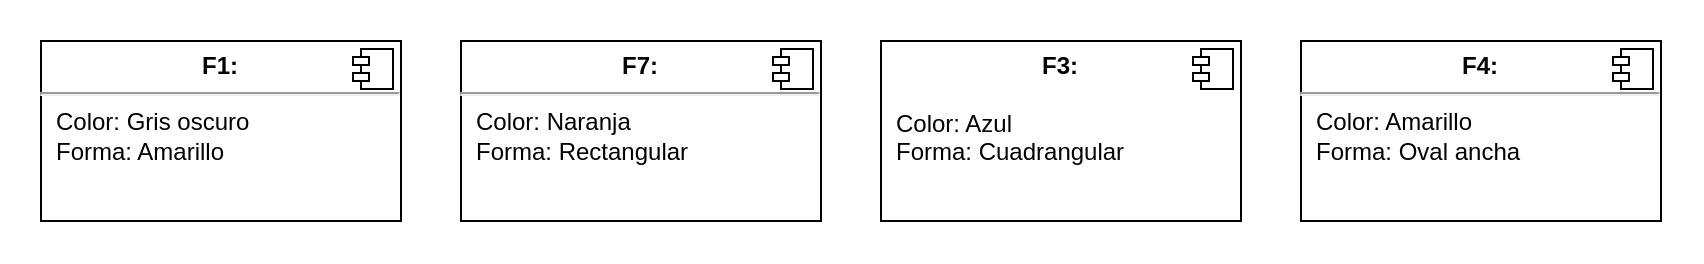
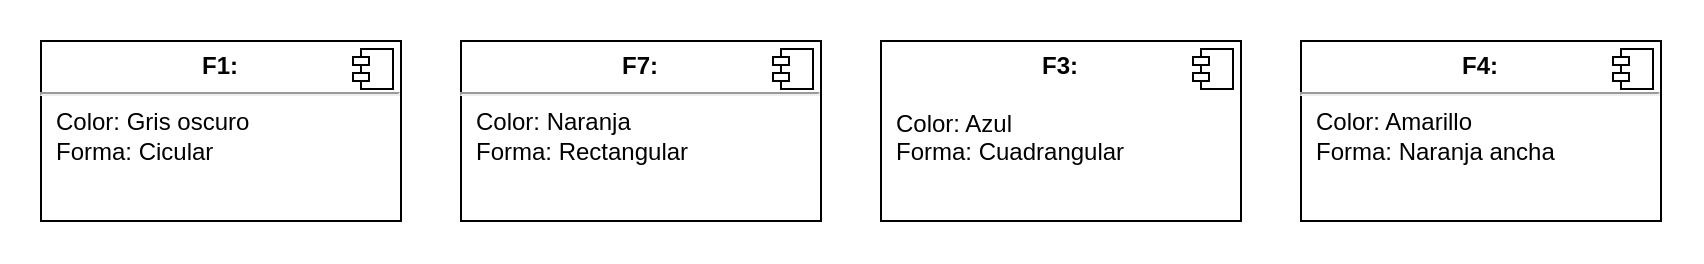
  <mxCell id="0" />
  <mxCell id="1" parent="0" />
- <mxCell id="2" value="&lt;p style=&quot;margin:0px;margin-top:6px;text-align:center;&quot;&gt;&lt;b&gt;F1:&lt;/b&gt;&lt;/p&gt;&lt;hr&gt;&lt;p style=&quot;margin:0px;margin-left:8px;&quot;&gt;Color: Gris oscuro&lt;br&gt;Forma: Amarillo&lt;/p&gt;" style="align=left;overflow=fill;html=1;dropTarget=0;" vertex="1" parent="1"><mxGeometry x="20" y="20" width="180" height="90" as="geometry" /></mxCell>
+ <mxCell id="2" value="&lt;p style=&quot;margin:0px;margin-top:6px;text-align:center;&quot;&gt;&lt;b&gt;F1:&lt;/b&gt;&lt;/p&gt;&lt;hr&gt;&lt;p style=&quot;margin:0px;margin-left:8px;&quot;&gt;Color: Gris oscuro&lt;br&gt;Forma: Cicular&lt;/p&gt;" style="align=left;overflow=fill;html=1;dropTarget=0;" vertex="1" parent="1"><mxGeometry x="20" y="20" width="180" height="90" as="geometry" /></mxCell>
  <mxCell id="3" value="" style="shape=component;jettyWidth=8;jettyHeight=4;" vertex="1" parent="2"><mxGeometry x="1" width="20" height="20" relative="1" as="geometry"><mxPoint x="-24" y="4" as="offset" /></mxGeometry></mxCell>
  <mxCell id="4" value="&lt;p style=&quot;margin:0px;margin-top:6px;text-align:center;&quot;&gt;&lt;b&gt;F7:&lt;/b&gt;&lt;/p&gt;&lt;hr&gt;&lt;p style=&quot;margin:0px;margin-left:8px;&quot;&gt;Color: Naranja&lt;br&gt;Forma: Rectangular&lt;/p&gt;" style="align=left;overflow=fill;html=1;dropTarget=0;" vertex="1" parent="1"><mxGeometry x="230" y="20" width="180" height="90" as="geometry" /></mxCell>
  <mxCell id="5" value="" style="shape=component;jettyWidth=8;jettyHeight=4;" vertex="1" parent="4"><mxGeometry x="1" width="20" height="20" relative="1" as="geometry"><mxPoint x="-24" y="4" as="offset" /></mxGeometry></mxCell>
  <mxCell id="6" value="&lt;p style=&quot;margin:0px;margin-top:6px;text-align:center;&quot;&gt;&lt;b&gt;F3:&lt;/b&gt;&lt;/p&gt;&lt;p style=&quot;margin:0px;margin-left:8px;&quot;&gt;&lt;br&gt;&lt;/p&gt;&lt;p style=&quot;margin:0px;margin-left:8px;&quot;&gt;Color: Azul&lt;br&gt;Forma: Cuadrangular&lt;/p&gt;" style="align=left;overflow=fill;html=1;dropTarget=0;" vertex="1" parent="1"><mxGeometry x="440" y="20" width="180" height="90" as="geometry" /></mxCell>
  <mxCell id="7" value="" style="shape=component;jettyWidth=8;jettyHeight=4;" vertex="1" parent="6"><mxGeometry x="1" width="20" height="20" relative="1" as="geometry"><mxPoint x="-24" y="4" as="offset" /></mxGeometry></mxCell>
- <mxCell id="8" value="&lt;p style=&quot;margin:0px;margin-top:6px;text-align:center;&quot;&gt;&lt;b&gt;F4:&lt;/b&gt;&lt;/p&gt;&lt;hr&gt;&lt;p style=&quot;margin:0px;margin-left:8px;&quot;&gt;Color: Amarillo&lt;br&gt;Forma: Oval ancha&lt;/p&gt;" style="align=left;overflow=fill;html=1;dropTarget=0;" vertex="1" parent="1"><mxGeometry x="650" y="20" width="180" height="90" as="geometry" /></mxCell>
+ <mxCell id="8" value="&lt;p style=&quot;margin:0px;margin-top:6px;text-align:center;&quot;&gt;&lt;b&gt;F4:&lt;/b&gt;&lt;/p&gt;&lt;hr&gt;&lt;p style=&quot;margin:0px;margin-left:8px;&quot;&gt;Color: Amarillo&lt;br&gt;Forma: Naranja ancha&lt;/p&gt;" style="align=left;overflow=fill;html=1;dropTarget=0;" vertex="1" parent="1"><mxGeometry x="650" y="20" width="180" height="90" as="geometry" /></mxCell>
  <mxCell id="9" value="" style="shape=component;jettyWidth=8;jettyHeight=4;" vertex="1" parent="8"><mxGeometry x="1" width="20" height="20" relative="1" as="geometry"><mxPoint x="-24" y="4" as="offset" /></mxGeometry></mxCell>
